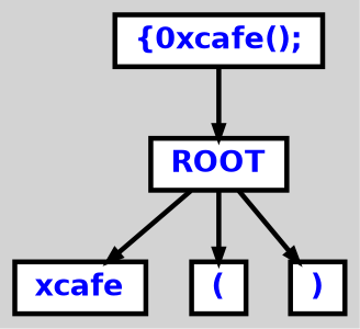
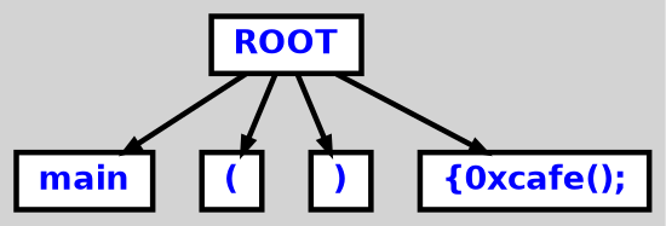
  digraph {
    bgcolor=lightgrey
    ordering=out
    ranksep=.4
    node [color=black fillcolor=white fixedsize=false fontcolor=blue fontname="Helvetica-bold" fontsize=12 shape=box style="filled, solid, bold"]
    edge [arrowsize=.5 color=black style=bold]
    n1 [height=.25 label=ROOT width=.25]
-   n2 [height=.25 label=xcafe width=.25]
+   n2 [height=.25 label=main width=.25]
    n3 [height=.25 label="(" width=.25]
    n4 [height=.25 label=")" width=.25]
    n5 [height=.25 label="{0xcafe();" width=.25]
    n1 -> n2
    n1 -> n3
    n1 -> n4
-   n5 -> n1
+   n1 -> n5
  }
